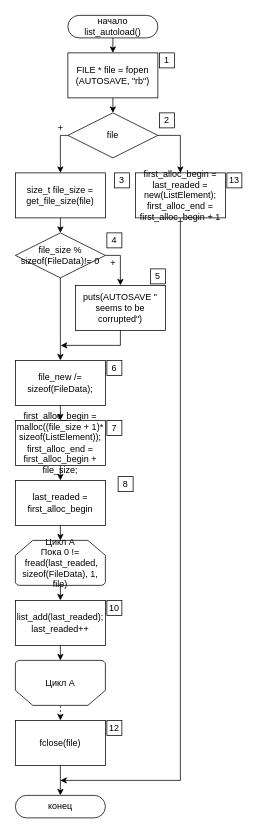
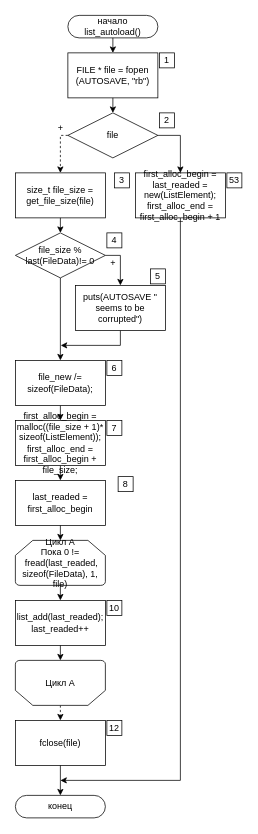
  <mxCell id="0" />
  <mxCell id="1" parent="0" />
  <mxCell id="2" value="начало&lt;br&gt;list_autoload()" style="rounded=1;whiteSpace=wrap;html=1;arcSize=50;" parent="1" vertex="1"><mxGeometry x="90" width="120" height="30" as="geometry" y="20" /></mxCell>
  <mxCell id="3" value="конец" style="rounded=1;whiteSpace=wrap;html=1;arcSize=50;" parent="1" vertex="1"><mxGeometry y="1060" width="120" height="30" as="geometry" x="20" /></mxCell>
  <mxCell id="4" value="fclose(file)" style="rounded=0;whiteSpace=wrap;html=1;" parent="1" vertex="1"><mxGeometry y="960" width="120" height="60" as="geometry" x="20" /></mxCell>
  <mxCell id="5" style="edgeStyle=orthogonalEdgeStyle;rounded=0;orthogonalLoop=1;jettySize=auto;html=1;exitX=0.5;exitY=1;exitDx=0;exitDy=0;entryX=0.5;entryY=0;entryDx=0;entryDy=0;" parent="1" source="4" target="3" edge="1"><mxGeometry relative="1" as="geometry" /></mxCell>
  <mxCell id="6" value="file" style="rhombus;whiteSpace=wrap;html=1;rounded=0;" parent="1" vertex="1"><mxGeometry x="90" y="150" width="120" height="60" as="geometry" /></mxCell>
  <mxCell id="7" value="Цикл A&lt;br&gt;Пока 0 !=&lt;br&gt;&amp;nbsp;fread(last_readed, sizeof(FileData), 1, file)" style="strokeWidth=1;html=1;shape=mxgraph.flowchart.loop_limit;whiteSpace=wrap;flipV=0;" parent="1" vertex="1"><mxGeometry y="720" width="120" height="60" as="geometry" x="20" /></mxCell>
  <mxCell id="8" style="edgeStyle=orthogonalEdgeStyle;rounded=0;orthogonalLoop=1;jettySize=auto;html=1;exitX=0.5;exitY=0;exitDx=0;exitDy=0;exitPerimeter=0;entryX=0.5;entryY=0;entryDx=0;entryDy=0;dashed=1;" parent="1" source="9" target="4" edge="1"><mxGeometry relative="1" as="geometry" /></mxCell>
  <mxCell id="9" value="Цикл A" style="strokeWidth=1;html=1;shape=mxgraph.flowchart.loop_limit;whiteSpace=wrap;flipV=1;" parent="1" vertex="1"><mxGeometry y="880" width="120" height="60" as="geometry" x="20" /></mxCell>
  <mxCell id="10" value="list_add(last_readed);&lt;br&gt;last_readed++" style="rounded=0;whiteSpace=wrap;html=1;" parent="1" vertex="1"><mxGeometry y="800" width="120" height="60" as="geometry" x="20" /></mxCell>
  <mxCell id="11" style="edgeStyle=orthogonalEdgeStyle;rounded=0;orthogonalLoop=1;jettySize=auto;html=1;exitX=0.5;exitY=1;exitDx=0;exitDy=0;entryX=0.5;entryY=0;entryDx=0;entryDy=0;" parent="1" source="10" target="9" edge="1"><mxGeometry relative="1" as="geometry" /></mxCell>
  <mxCell id="12" style="edgeStyle=orthogonalEdgeStyle;rounded=0;orthogonalLoop=1;jettySize=auto;html=1;exitX=0.5;exitY=1;exitDx=0;exitDy=0;entryX=0.5;entryY=0;entryDx=0;entryDy=0;" parent="1" source="7" target="10" edge="1"><mxGeometry relative="1" as="geometry" /></mxCell>
  <mxCell id="13" value="last_readed = first_alloc_begin" style="rounded=0;whiteSpace=wrap;html=1;" parent="1" vertex="1"><mxGeometry y="640" width="120" height="60" as="geometry" x="20" /></mxCell>
  <mxCell id="14" style="edgeStyle=orthogonalEdgeStyle;rounded=0;orthogonalLoop=1;jettySize=auto;html=1;exitX=0.5;exitY=1;exitDx=0;exitDy=0;entryX=0.5;entryY=0;entryDx=0;entryDy=0;" parent="1" source="13" target="7" edge="1"><mxGeometry relative="1" as="geometry" /></mxCell>
  <mxCell id="15" style="edgeStyle=orthogonalEdgeStyle;rounded=0;orthogonalLoop=1;jettySize=auto;html=1;exitX=0.5;exitY=1;exitDx=0;exitDy=0;entryX=0.5;entryY=0;entryDx=0;entryDy=0;" parent="1" source="17" target="30" edge="1"><mxGeometry relative="1" as="geometry" /></mxCell>
  <mxCell id="16" style="edgeStyle=orthogonalEdgeStyle;rounded=0;orthogonalLoop=1;jettySize=auto;html=1;exitX=1;exitY=0.5;exitDx=0;exitDy=0;entryX=0.5;entryY=0;entryDx=0;entryDy=0;" parent="1" source="17" target="19" edge="1"><mxGeometry relative="1" as="geometry" /></mxCell>
- <mxCell id="17" value="file_size % sizeof(FileData)!= 0" style="rhombus;whiteSpace=wrap;html=1;rounded=0;" parent="1" vertex="1"><mxGeometry y="310" width="120" height="60" as="geometry" x="20" /></mxCell>
+ <mxCell id="17" value="file_size % last(FileData)!= 0" style="rhombus;whiteSpace=wrap;html=1;rounded=0;" parent="1" vertex="1"><mxGeometry y="310" width="120" height="60" as="geometry" x="20" /></mxCell>
  <mxCell id="18" style="edgeStyle=orthogonalEdgeStyle;rounded=0;orthogonalLoop=1;jettySize=auto;html=1;exitX=0.5;exitY=1;exitDx=0;exitDy=0;" parent="1" source="19" edge="1"><mxGeometry relative="1" as="geometry"><mxPoint x="80" y="460" as="targetPoint" /></mxGeometry></mxCell>
  <mxCell id="19" value="puts(AUTOSAVE &quot; seems to be corrupted&quot;)" style="rounded=0;whiteSpace=wrap;html=1;" parent="1" vertex="1"><mxGeometry x="100" y="380" width="120" height="60" as="geometry" /></mxCell>
  <mxCell id="20" value="size_t file_size = get_file_size(file)" style="rounded=0;whiteSpace=wrap;html=1;" parent="1" vertex="1"><mxGeometry y="230" width="120" height="60" as="geometry" x="20" /></mxCell>
  <mxCell id="21" style="edgeStyle=orthogonalEdgeStyle;rounded=0;orthogonalLoop=1;jettySize=auto;html=1;exitX=0.5;exitY=1;exitDx=0;exitDy=0;entryX=0.5;entryY=0;entryDx=0;entryDy=0;" parent="1" source="20" target="17" edge="1"><mxGeometry relative="1" as="geometry" /></mxCell>
  <mxCell id="22" style="edgeStyle=orthogonalEdgeStyle;rounded=0;orthogonalLoop=1;jettySize=auto;html=1;exitX=0.5;exitY=1;exitDx=0;exitDy=0;" parent="1" source="23" edge="1"><mxGeometry relative="1" as="geometry"><mxPoint x="80" y="1040" as="targetPoint" /><Array as="points"><mxPoint x="240" y="1040" /></Array></mxGeometry></mxCell>
  <mxCell id="23" value="first_alloc_begin = last_readed = new(ListElement);&lt;br&gt;first_alloc_end = first_alloc_begin + 1" style="rounded=0;whiteSpace=wrap;html=1;" parent="1" vertex="1"><mxGeometry x="180" y="230" width="120" height="60" as="geometry" /></mxCell>
- <mxCell id="24" style="edgeStyle=orthogonalEdgeStyle;rounded=0;orthogonalLoop=1;jettySize=auto;html=1;exitX=0;exitY=0.5;exitDx=0;exitDy=0;entryX=0.5;entryY=0;entryDx=0;entryDy=0;" parent="1" source="6" target="20" edge="1"><mxGeometry relative="1" as="geometry"><Array as="points"><mxPoint x="80" y="180" /></Array></mxGeometry></mxCell>
+ <mxCell id="24" style="edgeStyle=orthogonalEdgeStyle;rounded=0;orthogonalLoop=1;jettySize=auto;html=1;exitX=0;exitY=0.5;exitDx=0;exitDy=0;entryX=0.5;entryY=0;entryDx=0;entryDy=0;dashed=1;" parent="1" source="6" target="20" edge="1"><mxGeometry relative="1" as="geometry"><Array as="points"><mxPoint x="80" y="180" /></Array></mxGeometry></mxCell>
  <mxCell id="25" style="edgeStyle=orthogonalEdgeStyle;rounded=0;orthogonalLoop=1;jettySize=auto;html=1;exitX=1;exitY=0.5;exitDx=0;exitDy=0;entryX=0.5;entryY=0;entryDx=0;entryDy=0;" parent="1" source="6" target="23" edge="1"><mxGeometry relative="1" as="geometry" /></mxCell>
  <mxCell id="26" value="FILE * file = fopen&lt;br&gt;(AUTOSAVE, &quot;rb&quot;)" style="rounded=0;whiteSpace=wrap;html=1;" parent="1" vertex="1"><mxGeometry x="90" y="70" width="120" height="60" as="geometry" /></mxCell>
  <mxCell id="27" style="edgeStyle=orthogonalEdgeStyle;rounded=0;orthogonalLoop=1;jettySize=auto;html=1;exitX=0.5;exitY=1;exitDx=0;exitDy=0;entryX=0.5;entryY=0;entryDx=0;entryDy=0;" parent="1" source="26" target="6" edge="1"><mxGeometry relative="1" as="geometry" /></mxCell>
  <mxCell id="28" style="edgeStyle=orthogonalEdgeStyle;rounded=0;orthogonalLoop=1;jettySize=auto;html=1;exitX=0.5;exitY=1;exitDx=0;exitDy=0;entryX=0.5;entryY=0;entryDx=0;entryDy=0;" parent="1" source="2" target="26" edge="1"><mxGeometry relative="1" as="geometry" /></mxCell>
  <mxCell id="29" style="edgeStyle=orthogonalEdgeStyle;rounded=0;orthogonalLoop=1;jettySize=auto;html=1;exitX=0.5;exitY=1;exitDx=0;exitDy=0;entryX=0.5;entryY=0;entryDx=0;entryDy=0;" parent="1" source="30" target="32" edge="1"><mxGeometry relative="1" as="geometry" /></mxCell>
  <mxCell id="30" value="file_new /= sizeof(FileData);" style="rounded=0;whiteSpace=wrap;html=1;" parent="1" vertex="1"><mxGeometry y="480" width="120" height="60" as="geometry" x="20" /></mxCell>
  <mxCell id="31" style="edgeStyle=orthogonalEdgeStyle;rounded=0;orthogonalLoop=1;jettySize=auto;html=1;exitX=0.5;exitY=1;exitDx=0;exitDy=0;entryX=0.5;entryY=0;entryDx=0;entryDy=0;" parent="1" source="32" target="13" edge="1"><mxGeometry relative="1" as="geometry" /></mxCell>
  <mxCell id="32" value="&lt;font style=&quot;font-size: 12px&quot;&gt;&lt;span&gt;first_alloc_begin = malloc((file_size + 1)* sizeof(ListElement));&lt;br&gt;&lt;/span&gt;first_alloc_end = first_alloc_begin + file_size;&lt;/font&gt;&lt;span&gt;&lt;br&gt;&lt;/span&gt;" style="rounded=0;whiteSpace=wrap;html=1;" parent="1" vertex="1"><mxGeometry y="560" width="120" height="60" as="geometry" x="20" /></mxCell>
  <mxCell id="33" value="1" style="whiteSpace=wrap;html=1;aspect=fixed;" vertex="1" parent="1"><mxGeometry x="212" y="70" width="20" height="20" as="geometry" /></mxCell>
  <mxCell id="34" value="2" style="whiteSpace=wrap;html=1;aspect=fixed;" vertex="1" parent="1"><mxGeometry x="212" y="150" width="20" height="20" as="geometry" /></mxCell>
- <mxCell id="35" value="13" style="whiteSpace=wrap;html=1;aspect=fixed;" vertex="1" parent="1"><mxGeometry x="302" y="230" width="20" height="20" as="geometry" /></mxCell>
+ <mxCell id="35" value="53" style="whiteSpace=wrap;html=1;aspect=fixed;" vertex="1" parent="1"><mxGeometry x="302" y="230" width="20" height="20" as="geometry" /></mxCell>
  <mxCell id="36" value="3" style="whiteSpace=wrap;html=1;aspect=fixed;" vertex="1" parent="1"><mxGeometry x="152" y="230" width="20" height="20" as="geometry" /></mxCell>
  <mxCell id="37" value="4" style="whiteSpace=wrap;html=1;aspect=fixed;" vertex="1" parent="1"><mxGeometry x="142" y="310" width="20" height="20" as="geometry" /></mxCell>
  <mxCell id="38" value="5" style="whiteSpace=wrap;html=1;aspect=fixed;" vertex="1" parent="1"><mxGeometry x="200" y="358" width="20" height="20" as="geometry" /></mxCell>
  <mxCell id="39" value="6" style="whiteSpace=wrap;html=1;aspect=fixed;" vertex="1" parent="1"><mxGeometry x="142" y="480" width="20" height="20" as="geometry" /></mxCell>
  <mxCell id="40" value="7" style="whiteSpace=wrap;html=1;aspect=fixed;" vertex="1" parent="1"><mxGeometry x="142" y="560" width="20" height="20" as="geometry" /></mxCell>
  <mxCell id="41" value="8" style="whiteSpace=wrap;html=1;aspect=fixed;" vertex="1" parent="1"><mxGeometry x="157" y="635" width="20" height="20" as="geometry" /></mxCell>
  <mxCell id="42" value="10" style="whiteSpace=wrap;html=1;aspect=fixed;" vertex="1" parent="1"><mxGeometry x="142" y="800" width="20" height="20" as="geometry" /></mxCell>
  <mxCell id="43" value="12" style="whiteSpace=wrap;html=1;aspect=fixed;" vertex="1" parent="1"><mxGeometry x="142" y="960" width="20" height="20" as="geometry" /></mxCell>
  <mxCell id="44" value="+" style="text;html=1;align=center;verticalAlign=middle;resizable=0;points=[];autosize=1;" vertex="1" parent="1"><mxGeometry x="70" y="160" width="20" height="20" as="geometry" /></mxCell>
  <mxCell id="45" value="+" style="text;html=1;align=center;verticalAlign=middle;resizable=0;points=[];autosize=1;" vertex="1" parent="1"><mxGeometry x="140" y="340" width="20" height="20" as="geometry" /></mxCell>
